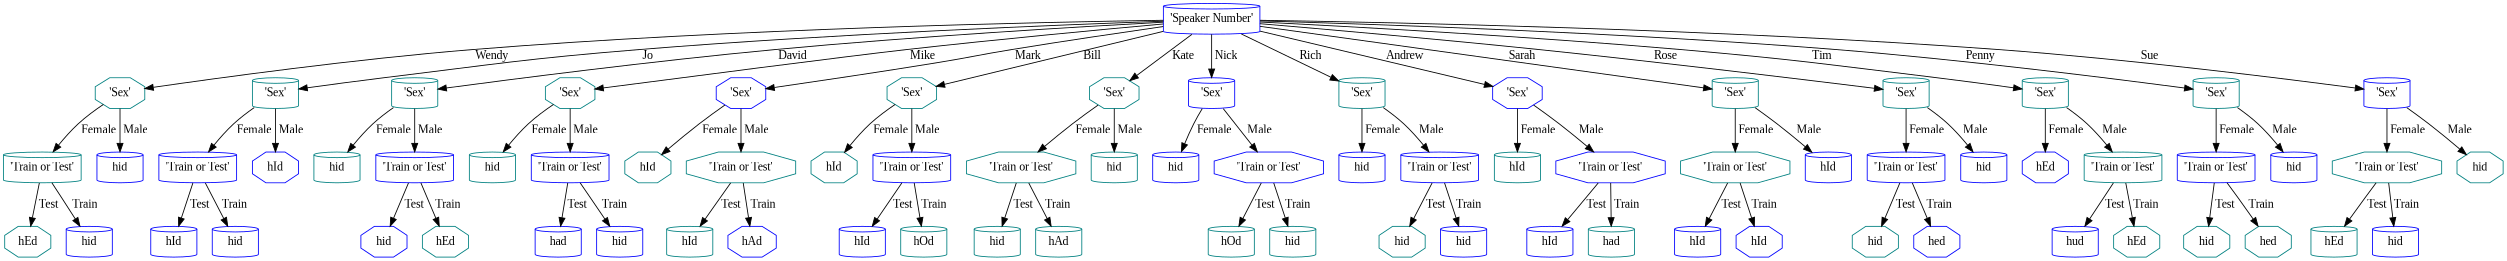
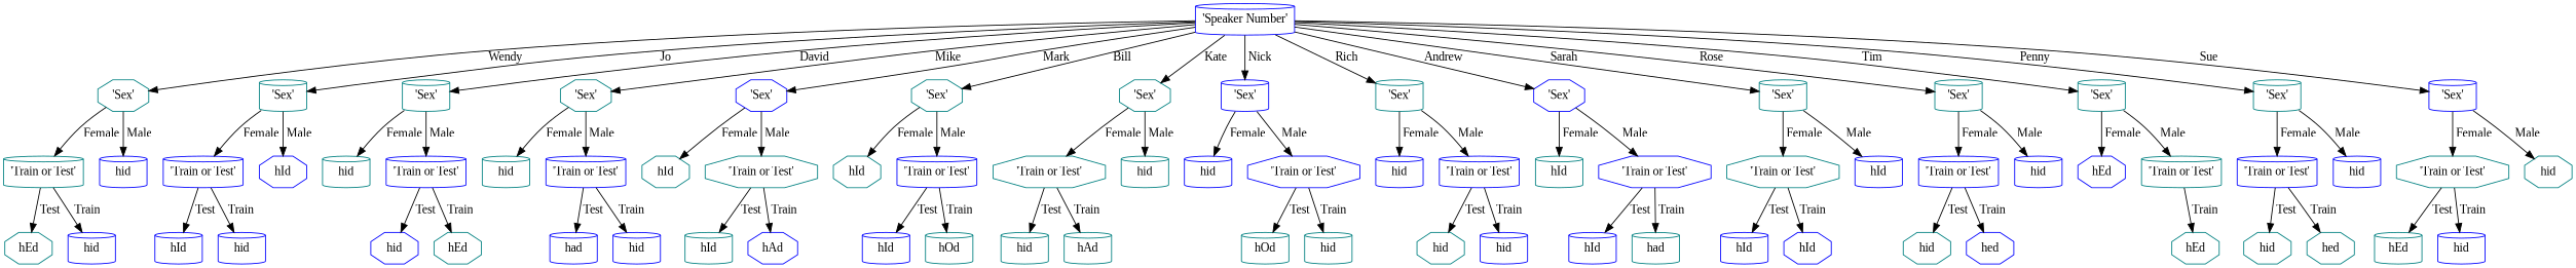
  digraph {
    ordering=out
    fontname="Liberation Serif"
    node [color=teal shape=cylinder fontname="Liberation Serif"]
    edge [fontname="Liberation Serif"]
    n1 [label="'Speaker Number'" color=blue]
    n2 [label="'Sex'" shape=octagon]
    n3 [label="'Sex'"]
    n4 [label="'Sex'"]
    n5 [label="'Sex'" shape=octagon]
    n6 [label="'Sex'" color=blue shape=octagon]
    n7 [label="'Sex'" shape=octagon]
    n8 [label="'Sex'" shape=octagon]
    n9 [label="'Sex'" color=blue]
    n10 [label="'Sex'"]
    n11 [label="'Sex'" color=blue shape=octagon]
    n12 [label="'Sex'"]
    n13 [label="'Sex'"]
    n14 [label="'Sex'"]
    n15 [label="'Sex'"]
    n16 [label="'Sex'" color=blue]
    n17 [label="'Train or Test'"]
    n18 [label=hid color=blue]
    n19 [label=hEd shape=octagon]
    n20 [label=hid color=blue]
    n21 [label="'Train or Test'" color=blue]
    n22 [label=hId color=blue shape=octagon]
    n23 [label=hId color=blue]
    n24 [label=hid color=blue]
    n25 [label=hid]
    n26 [label="'Train or Test'" color=blue]
    n27 [label=hid color=blue shape=octagon]
    n28 [label=hEd shape=octagon]
    n29 [label=hid]
    n30 [label="'Train or Test'" color=blue]
    n31 [label=had color=blue]
    n32 [label=hid color=blue]
    n33 [label=hId shape=octagon]
    n34 [label="'Train or Test'" shape=octagon]
    n35 [label=hId]
    n36 [label=hAd color=blue shape=octagon]
    n37 [label=hId shape=octagon]
    n38 [label="'Train or Test'" color=blue]
    n39 [label=hId color=blue]
    n40 [label=hOd]
    n41 [label="'Train or Test'" shape=octagon]
    n42 [label=hid]
    n43 [label=hid]
    n44 [label=hAd]
    n45 [label=hid color=blue]
    n46 [label="'Train or Test'" color=blue shape=octagon]
    n47 [label=hOd]
    n48 [label=hid]
    n49 [label=hid color=blue]
    n50 [label="'Train or Test'" color=blue]
    n51 [label=hid shape=octagon]
    n52 [label=hid color=blue]
    n53 [label=hId]
    n54 [label="'Train or Test'" color=blue shape=octagon]
    n55 [label=hId color=blue]
    n56 [label=had]
    n57 [label="'Train or Test'" shape=octagon]
    n58 [label=hId color=blue]
    n59 [label=hId color=blue]
    n60 [label=hId color=blue shape=octagon]
    n61 [label="'Train or Test'" color=blue]
    n62 [label=hid color=blue]
    n63 [label=hid shape=octagon]
    n64 [label=hed color=blue shape=octagon]
    n65 [label=hEd color=blue shape=octagon]
    n66 [label="'Train or Test'"]
-   n67 [label=hud color=blue]
    n68 [label=hEd shape=octagon]
    n69 [label="'Train or Test'" color=blue]
    n70 [label=hid color=blue]
    n71 [label=hid shape=octagon]
    n72 [label=hed shape=octagon]
    n73 [label="'Train or Test'" shape=octagon]
    n74 [label=hid shape=octagon]
    n75 [label=hEd]
    n76 [label=hid color=blue]
    n1 -> n2 [label=" Wendy"]
    n1 -> n3 [label=" Jo"]
    n1 -> n4 [label=" David"]
    n1 -> n5 [label=" Mike"]
    n1 -> n6 [label=" Mark"]
    n1 -> n7 [label=" Bill"]
    n1 -> n8 [label=" Kate"]
    n1 -> n9 [label=" Nick"]
    n1 -> n10 [label=" Rich"]
    n1 -> n11 [label=" Andrew"]
    n1 -> n12 [label=" Sarah"]
    n1 -> n13 [label=" Rose"]
    n1 -> n14 [label=" Tim"]
    n1 -> n15 [label=" Penny"]
    n1 -> n16 [label=" Sue"]
    n2 -> n17 [label=" Female"]
    n2 -> n18 [label=" Male"]
    n3 -> n21 [label=" Female"]
    n3 -> n22 [label=" Male"]
    n4 -> n25 [label=" Female"]
    n4 -> n26 [label=" Male"]
    n5 -> n29 [label=" Female"]
    n5 -> n30 [label=" Male"]
    n6 -> n33 [label=" Female"]
    n6 -> n34 [label=" Male"]
    n7 -> n37 [label=" Female"]
    n7 -> n38 [label=" Male"]
    n8 -> n41 [label=" Female"]
    n8 -> n42 [label=" Male"]
    n9 -> n45 [label=" Female"]
    n9 -> n46 [label=" Male"]
    n10 -> n49 [label=" Female"]
    n10 -> n50 [label=" Male"]
    n11 -> n53 [label=" Female"]
    n11 -> n54 [label=" Male"]
    n12 -> n57 [label=" Female"]
    n12 -> n58 [label=" Male"]
    n13 -> n61 [label=" Female"]
    n13 -> n62 [label=" Male"]
    n14 -> n65 [label=" Female"]
    n14 -> n66 [label=" Male"]
    n15 -> n69 [label=" Female"]
    n15 -> n70 [label=" Male"]
    n16 -> n73 [label=" Female"]
    n16 -> n74 [label=" Male"]
    n17 -> n19 [label=" Test"]
    n17 -> n20 [label=" Train"]
    n21 -> n23 [label=" Test"]
    n21 -> n24 [label=" Train"]
    n26 -> n27 [label=" Test"]
    n26 -> n28 [label=" Train"]
    n30 -> n31 [label=" Test"]
    n30 -> n32 [label=" Train"]
    n34 -> n35 [label=" Test"]
    n34 -> n36 [label=" Train"]
    n38 -> n39 [label=" Test"]
    n38 -> n40 [label=" Train"]
    n41 -> n43 [label=" Test"]
    n41 -> n44 [label=" Train"]
    n46 -> n47 [label=" Test"]
    n46 -> n48 [label=" Train"]
    n50 -> n51 [label=" Test"]
    n50 -> n52 [label=" Train"]
    n54 -> n55 [label=" Test"]
    n54 -> n56 [label=" Train"]
    n57 -> n59 [label=" Test"]
    n57 -> n60 [label=" Train"]
    n61 -> n63 [label=" Test"]
    n61 -> n64 [label=" Train"]
-   n66 -> n67 [label=" Test"]
    n66 -> n68 [label=" Train"]
    n69 -> n71 [label=" Test"]
    n69 -> n72 [label=" Train"]
    n73 -> n75 [label=" Test"]
    n73 -> n76 [label=" Train"]
  }
